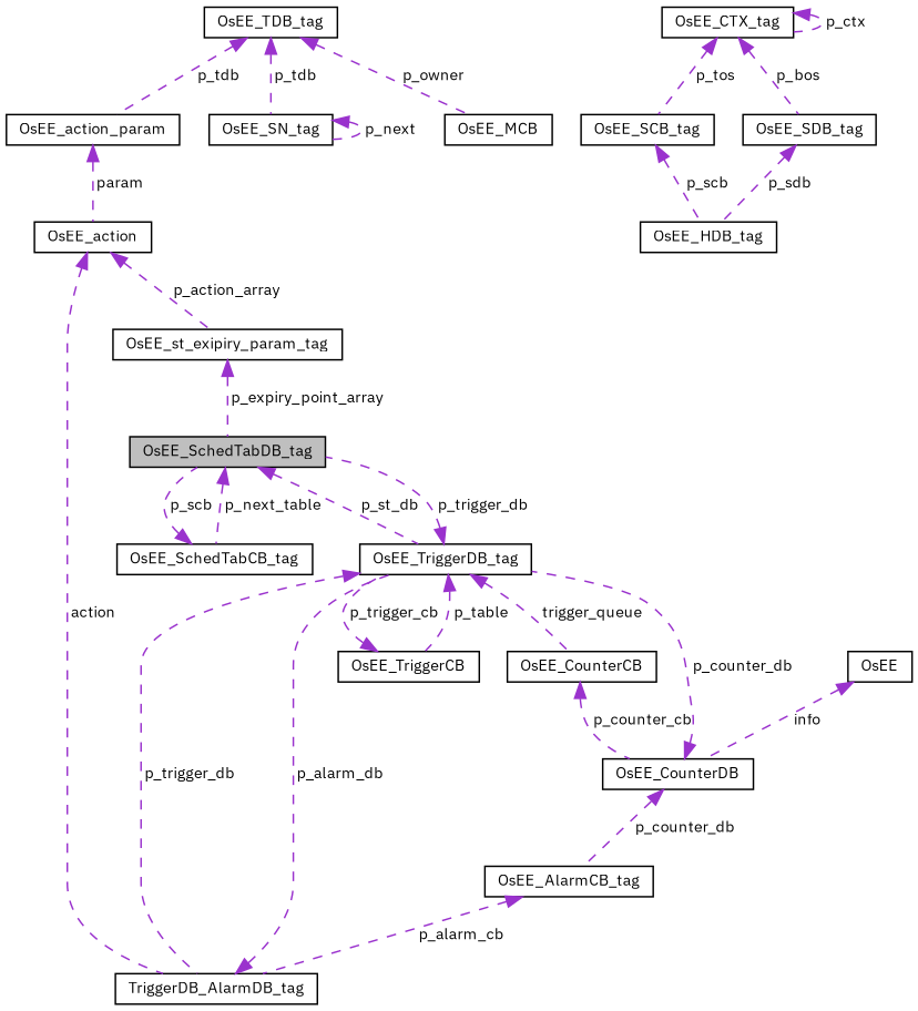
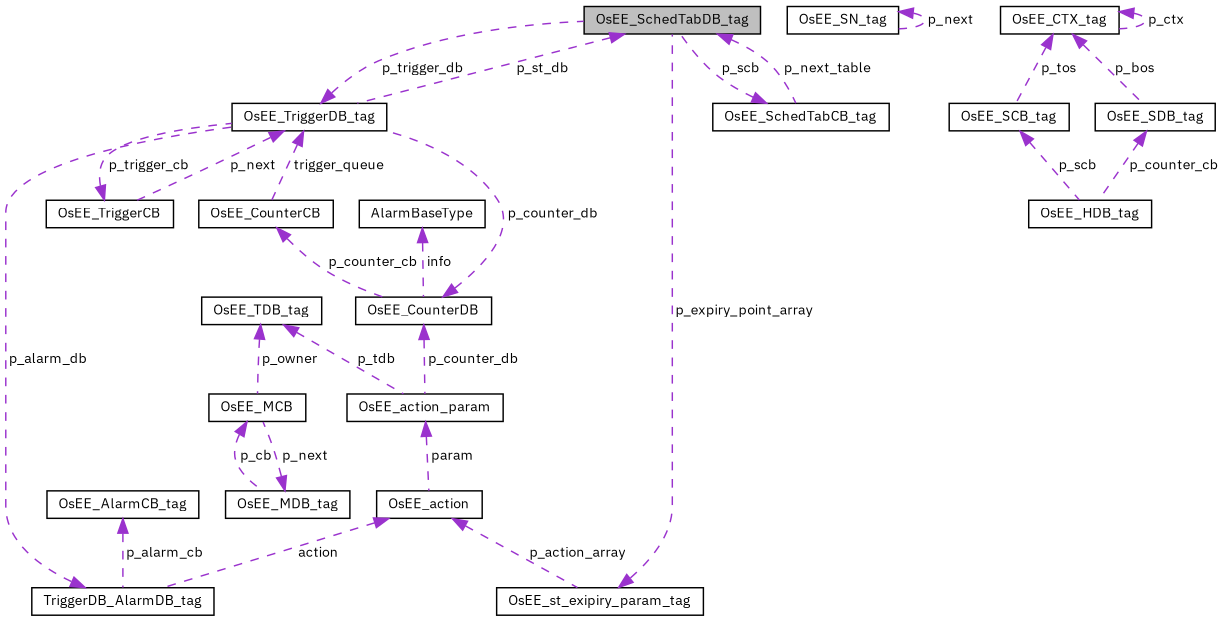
  digraph {
    fontname="IBM Plex Sans"
    node [color=black fillcolor=white fontname="IBM Plex Sans" fontsize=10 shape=record style=filled]
    edge [color=darkorchid3 dir=back fontname="IBM Plex Sans" fontsize=10 labelfontname=Helvetica labelfontsize=10 style=dashed]
    n1 [fillcolor=grey75 fontcolor=black height=0.2 label=OsEE_SchedTabDB_tag width=0.4]
    n2 [height=0.2 label=OsEE_TriggerDB_tag width=0.4]
    n3 [height=0.2 label=OsEE_SchedTabCB_tag width=0.4]
    n4 [height=0.2 label=OsEE_TriggerCB width=0.4]
    n5 [height=0.2 label=TriggerDB_AlarmDB_tag width=0.4]
    n6 [height=0.2 label=OsEE_CounterCB width=0.4]
    n7 [height=0.2 label=OsEE_CounterDB width=0.4]
    n8 [height=0.2 label=OsEE_action width=0.4]
    n9 [height=0.2 label=OsEE_st_exipiry_param_tag width=0.4]
    n10 [height=0.2 label=OsEE_action_param width=0.4]
    n11 [height=0.2 label=OsEE_TDB_tag width=0.4]
    n12 [height=0.2 label=OsEE_SN_tag width=0.4]
    n13 [height=0.2 label=OsEE_MCB width=0.4]
+   n14 [height=0.2 label=OsEE_MDB_tag width=0.4]
    n15 [height=0.2 label=OsEE_HDB_tag width=0.4]
    n16 [height=0.2 label=OsEE_SCB_tag width=0.4]
    n17 [height=0.2 label=OsEE_CTX_tag width=0.4]
    n18 [height=0.2 label=OsEE_SDB_tag width=0.4]
-   n19 [height=0.2 label=OsEE width=0.4]
+   n19 [height=0.2 label=AlarmBaseType width=0.4]
    n20 [height=0.2 label=OsEE_AlarmCB_tag width=0.4]
    n1 -> n2 [label=" p_st_db"]
    n1 -> n3 [label=" p_next_table"]
    n2 -> n1 [label=" p_trigger_db"]
-   n2 -> n4 [label=" p_table"]
-   n2 -> n5 [label=" p_trigger_db"]
+   n2 -> n4 [label=" p_next"]
    n2 -> n6 [label=" trigger_queue"]
    n3 -> n1 [label=" p_scb"]
    n4 -> n2 [label=" p_trigger_cb"]
    n5 -> n2 [label=" p_alarm_db"]
    n6 -> n7 [label=" p_counter_cb"]
    n7 -> n2 [label=" p_counter_db"]
-   n7 -> n20 [label=" p_counter_db"]
+   n7 -> n10 [label=" p_counter_db"]
    n8 -> n5 [label=" action"]
    n8 -> n9 [label=" p_action_array"]
    n9 -> n1 [label=" p_expiry_point_array"]
    n10 -> n8 [label=" param"]
    n11 -> n10 [label=" p_tdb"]
-   n11 -> n12 [label=" p_tdb"]
    n11 -> n13 [label=" p_owner"]
    n12 -> n12 [label=" p_next"]
+   n13 -> n14 [label=" p_cb"]
+   n14 -> n13 [label=" p_next"]
    n16 -> n15 [label=" p_scb"]
    n17 -> n16 [label=" p_tos"]
    n17 -> n17 [label=" p_ctx"]
    n17 -> n18 [label=" p_bos"]
-   n18 -> n15 [label=" p_sdb"]
+   n18 -> n15 [label=" p_counter_cb"]
    n19 -> n7 [label=" info"]
    n20 -> n5 [label=" p_alarm_cb"]
  }
